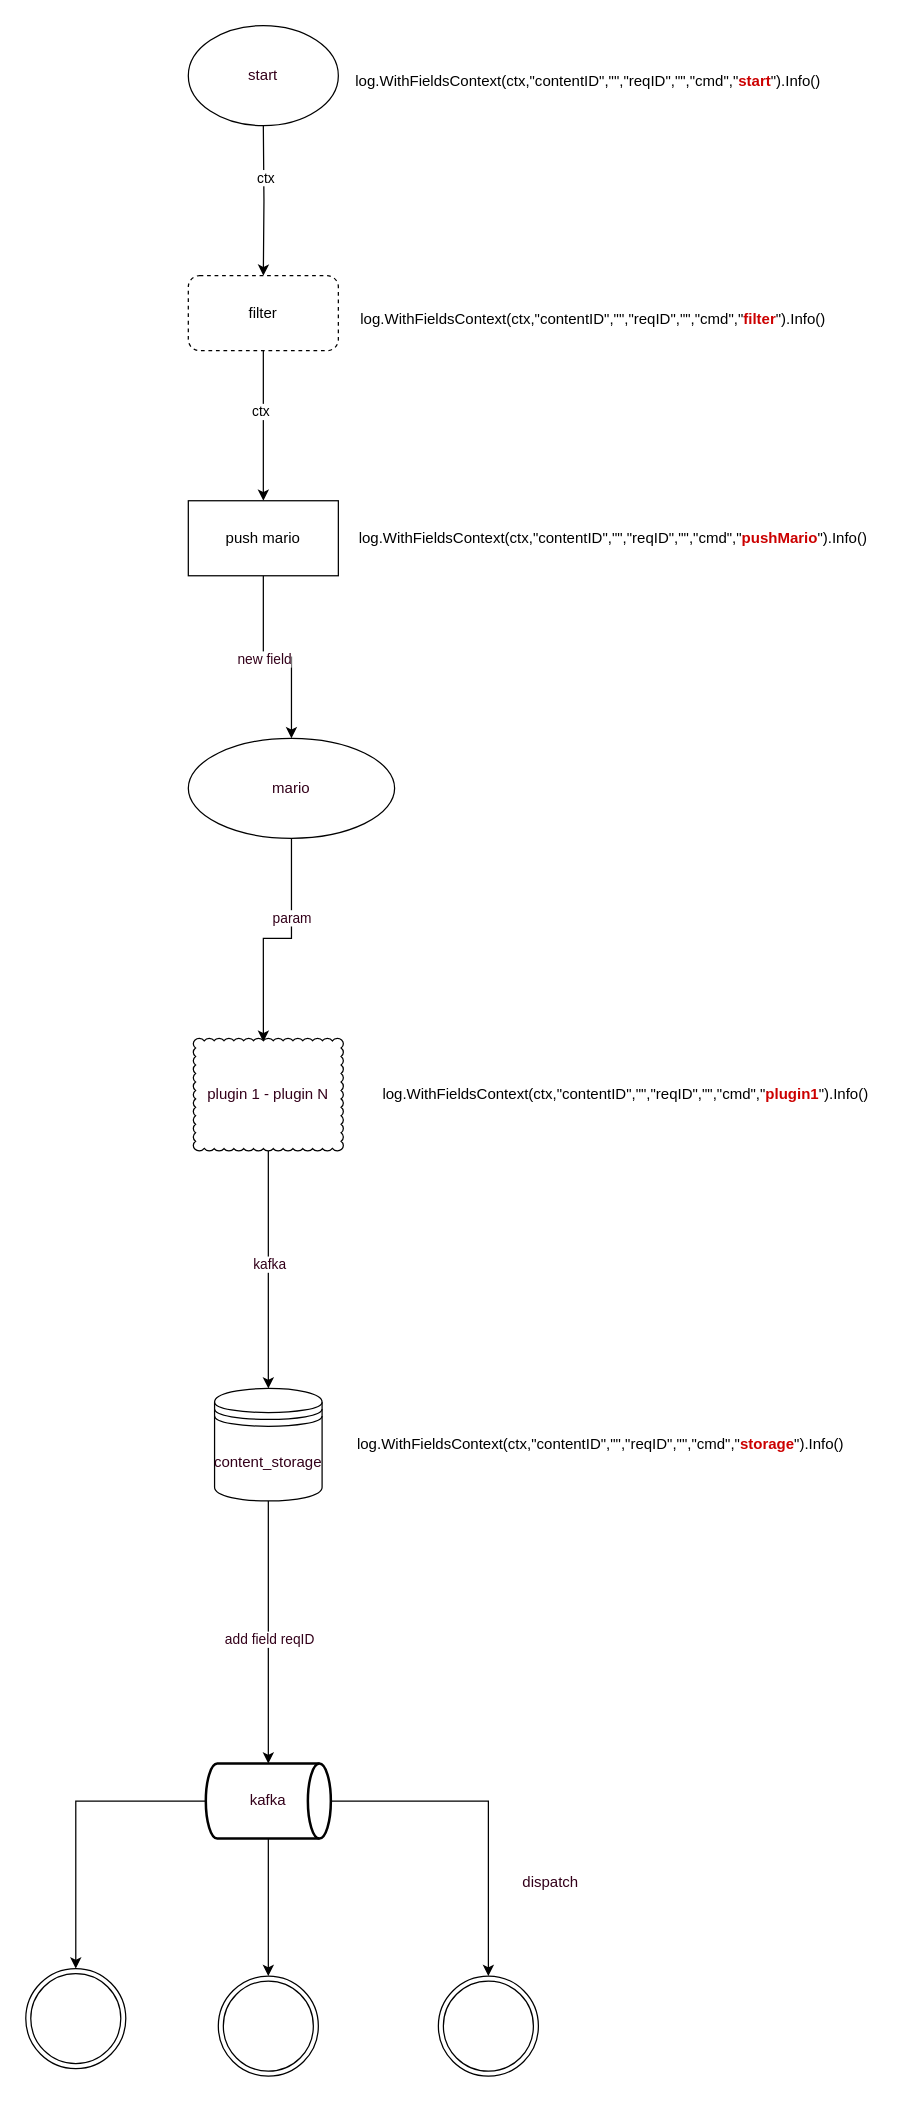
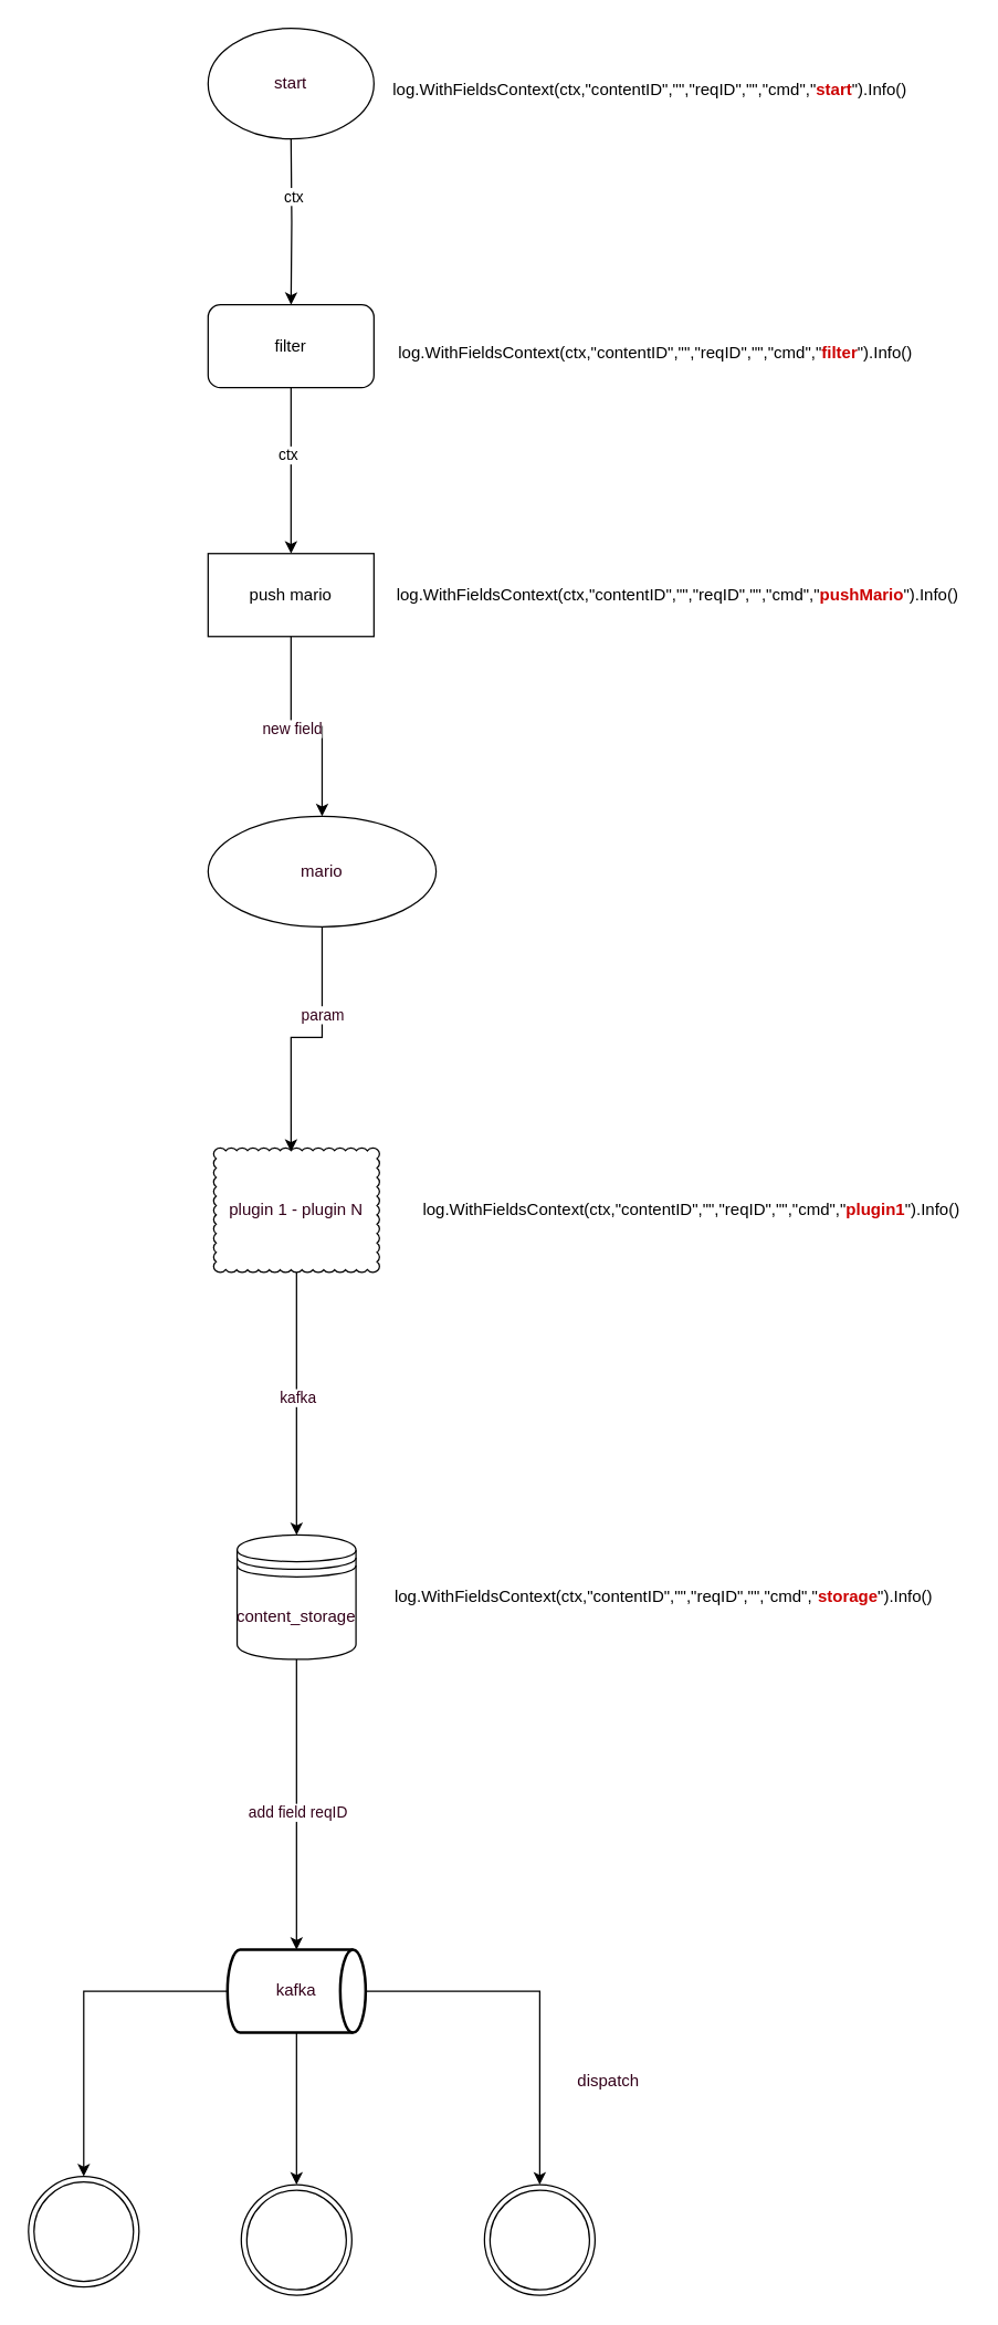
  <mxCell id="0" />
  <mxCell id="1" parent="0" />
  <mxCell id="2" style="edgeStyle=orthogonalEdgeStyle;rounded=0;orthogonalLoop=1;jettySize=auto;html=1;exitX=0.5;exitY=1;exitDx=0;exitDy=0;entryX=0.5;entryY=0;entryDx=0;entryDy=0;" edge="1" parent="1" target="7"><mxGeometry relative="1" as="geometry"><mxPoint x="210" y="100" as="sourcePoint" /></mxGeometry></mxCell>
  <mxCell id="3" value="ctx" style="edgeLabel;html=1;align=center;verticalAlign=middle;resizable=0;points=[];" vertex="1" connectable="0" parent="2"><mxGeometry x="-0.306" y="1" relative="1" as="geometry"><mxPoint as="offset" /></mxGeometry></mxCell>
  <mxCell id="4" value="log.WithFieldsContext(ctx,&quot;contentID&quot;,&quot;&quot;,&quot;reqID&quot;,&quot;&quot;,&quot;cmd&quot;,&quot;&lt;b&gt;&lt;font color=&quot;#cc0000&quot;&gt;start&lt;/font&gt;&lt;/b&gt;&quot;).Info()" style="text;html=1;strokeColor=none;fillColor=none;align=center;verticalAlign=middle;whiteSpace=wrap;rounded=0;" vertex="1" parent="1"><mxGeometry x="270" y="40" width="400" height="50" as="geometry" /></mxCell>
  <mxCell id="5" style="edgeStyle=orthogonalEdgeStyle;rounded=0;orthogonalLoop=1;jettySize=auto;html=1;exitX=0.5;exitY=1;exitDx=0;exitDy=0;" edge="1" parent="1" source="7" target="11"><mxGeometry relative="1" as="geometry" /></mxCell>
  <mxCell id="6" value="ctx" style="edgeLabel;html=1;align=center;verticalAlign=middle;resizable=0;points=[];" vertex="1" connectable="0" parent="5"><mxGeometry x="-0.206" y="-3" relative="1" as="geometry"><mxPoint as="offset" /></mxGeometry></mxCell>
- <mxCell id="7" value="filter" style="rounded=1;whiteSpace=wrap;html=1;dashed=1;" vertex="1" parent="1"><mxGeometry x="150" y="220" width="120" height="60" as="geometry" /></mxCell>
+ <mxCell id="7" value="filter" style="rounded=1;whiteSpace=wrap;html=1;" vertex="1" parent="1"><mxGeometry x="150" y="220" width="120" height="60" as="geometry" /></mxCell>
  <mxCell id="8" value="log.WithFieldsContext(ctx,&quot;contentID&quot;,&quot;&quot;,&quot;reqID&quot;,&quot;&quot;,&quot;cmd&quot;,&quot;&lt;font color=&quot;#cc0000&quot;&gt;&lt;b&gt;filter&lt;/b&gt;&lt;/font&gt;&quot;).Info()" style="text;html=1;strokeColor=none;fillColor=none;align=center;verticalAlign=middle;whiteSpace=wrap;rounded=0;" vertex="1" parent="1"><mxGeometry x="274" y="230" width="400" height="50" as="geometry" /></mxCell>
  <mxCell id="9" style="edgeStyle=orthogonalEdgeStyle;rounded=0;orthogonalLoop=1;jettySize=auto;html=1;exitX=0.5;exitY=1;exitDx=0;exitDy=0;fontColor=#CC0000;" edge="1" parent="1" source="11" target="15"><mxGeometry relative="1" as="geometry" /></mxCell>
  <mxCell id="10" value="new field" style="edgeLabel;html=1;align=center;verticalAlign=middle;resizable=0;points=[];fontColor=#33001A;" vertex="1" connectable="0" parent="9"><mxGeometry x="-0.151" y="-1" relative="1" as="geometry"><mxPoint as="offset" /></mxGeometry></mxCell>
  <mxCell id="11" value="push mario" style="whiteSpace=wrap;html=1;rounded=0;" vertex="1" parent="1"><mxGeometry x="150" y="400" width="120" height="60" as="geometry" /></mxCell>
  <mxCell id="12" value="log.WithFieldsContext(ctx,&quot;contentID&quot;,&quot;&quot;,&quot;reqID&quot;,&quot;&quot;,&quot;cmd&quot;,&quot;&lt;b&gt;&lt;font color=&quot;#cc0000&quot;&gt;pushMario&lt;/font&gt;&lt;/b&gt;&quot;).Info()" style="text;html=1;strokeColor=none;fillColor=none;align=center;verticalAlign=middle;whiteSpace=wrap;rounded=0;" vertex="1" parent="1"><mxGeometry x="290" y="405" width="400" height="50" as="geometry" /></mxCell>
  <mxCell id="13" style="edgeStyle=orthogonalEdgeStyle;rounded=0;orthogonalLoop=1;jettySize=auto;html=1;exitX=0.5;exitY=1;exitDx=0;exitDy=0;entryX=0.467;entryY=0.03;entryDx=0;entryDy=0;entryPerimeter=0;fontColor=#33001A;" edge="1" parent="1" source="15" target="18"><mxGeometry relative="1" as="geometry" /></mxCell>
  <mxCell id="14" value="param" style="edgeLabel;html=1;align=center;verticalAlign=middle;resizable=0;points=[];fontColor=#33001A;" vertex="1" connectable="0" parent="13"><mxGeometry x="-0.748" y="1" relative="1" as="geometry"><mxPoint x="-1" y="40" as="offset" /></mxGeometry></mxCell>
  <mxCell id="15" value="mario" style="ellipse;whiteSpace=wrap;html=1;fontColor=#33001A;" vertex="1" parent="1"><mxGeometry x="150" y="590" width="165" height="80" as="geometry" /></mxCell>
  <mxCell id="16" style="edgeStyle=orthogonalEdgeStyle;rounded=0;orthogonalLoop=1;jettySize=auto;html=1;fontColor=#33001A;" edge="1" parent="1" source="18" target="23"><mxGeometry relative="1" as="geometry" /></mxCell>
  <mxCell id="17" value="kafka" style="edgeLabel;html=1;align=center;verticalAlign=middle;resizable=0;points=[];fontColor=#33001A;" vertex="1" connectable="0" parent="16"><mxGeometry x="-0.688" y="-3" relative="1" as="geometry"><mxPoint x="3" y="60" as="offset" /></mxGeometry></mxCell>
  <mxCell id="18" value="plugin 1 - plugin N" style="whiteSpace=wrap;html=1;shape=mxgraph.basic.cloud_rect;fontColor=#33001A;" vertex="1" parent="1"><mxGeometry x="154" y="830" width="120" height="90" as="geometry" /></mxCell>
  <mxCell id="19" value="log.WithFieldsContext(ctx,&quot;contentID&quot;,&quot;&quot;,&quot;reqID&quot;,&quot;&quot;,&quot;cmd&quot;,&quot;&lt;b&gt;&lt;font color=&quot;#cc0000&quot;&gt;plugin1&lt;/font&gt;&lt;/b&gt;&quot;).Info()" style="text;html=1;strokeColor=none;fillColor=none;align=center;verticalAlign=middle;whiteSpace=wrap;rounded=0;" vertex="1" parent="1"><mxGeometry x="300" y="850" width="400" height="50" as="geometry" /></mxCell>
  <mxCell id="20" value="start" style="ellipse;whiteSpace=wrap;html=1;fontColor=#33001A;" vertex="1" parent="1"><mxGeometry x="150" y="20" width="120" height="80" as="geometry" /></mxCell>
  <mxCell id="21" style="edgeStyle=orthogonalEdgeStyle;rounded=0;orthogonalLoop=1;jettySize=auto;html=1;exitX=0.5;exitY=1;exitDx=0;exitDy=0;fontColor=#33001A;" edge="1" parent="1" source="23" target="28"><mxGeometry relative="1" as="geometry" /></mxCell>
  <mxCell id="22" value="add field reqID" style="edgeLabel;html=1;align=center;verticalAlign=middle;resizable=0;points=[];fontColor=#33001A;" vertex="1" connectable="0" parent="21"><mxGeometry x="-0.67" y="1" relative="1" as="geometry"><mxPoint x="-1" y="75" as="offset" /></mxGeometry></mxCell>
  <mxCell id="23" value="content_storage" style="shape=datastore;whiteSpace=wrap;html=1;fontColor=#33001A;" vertex="1" parent="1"><mxGeometry x="171" y="1110" width="86" height="90" as="geometry" /></mxCell>
  <mxCell id="24" value="log.WithFieldsContext(ctx,&quot;contentID&quot;,&quot;&quot;,&quot;reqID&quot;,&quot;&quot;,&quot;cmd&quot;,&quot;&lt;b&gt;&lt;font color=&quot;#cc0000&quot;&gt;storage&lt;/font&gt;&lt;/b&gt;&quot;).Info()" style="text;html=1;strokeColor=none;fillColor=none;align=center;verticalAlign=middle;whiteSpace=wrap;rounded=0;" vertex="1" parent="1"><mxGeometry x="280" y="1130" width="400" height="50" as="geometry" /></mxCell>
  <mxCell id="25" style="edgeStyle=orthogonalEdgeStyle;rounded=0;orthogonalLoop=1;jettySize=auto;html=1;exitX=0.5;exitY=1;exitDx=0;exitDy=0;exitPerimeter=0;entryX=0.5;entryY=0;entryDx=0;entryDy=0;fontColor=#CC0000;" edge="1" parent="1" source="28" target="30"><mxGeometry relative="1" as="geometry" /></mxCell>
  <mxCell id="26" style="edgeStyle=orthogonalEdgeStyle;rounded=0;orthogonalLoop=1;jettySize=auto;html=1;entryX=0.5;entryY=0;entryDx=0;entryDy=0;fontColor=#CC0000;" edge="1" parent="1" source="28" target="29"><mxGeometry relative="1" as="geometry" /></mxCell>
  <mxCell id="27" style="edgeStyle=orthogonalEdgeStyle;rounded=0;orthogonalLoop=1;jettySize=auto;html=1;entryX=0.5;entryY=0;entryDx=0;entryDy=0;fontColor=#CC0000;" edge="1" parent="1" source="28" target="31"><mxGeometry relative="1" as="geometry" /></mxCell>
  <mxCell id="28" value="kafka" style="strokeWidth=2;html=1;shape=mxgraph.flowchart.direct_data;whiteSpace=wrap;fontColor=#33001A;" vertex="1" parent="1"><mxGeometry x="164" y="1410" width="100" height="60" as="geometry" /></mxCell>
  <mxCell id="29" value="" style="ellipse;shape=doubleEllipse;whiteSpace=wrap;html=1;aspect=fixed;fontColor=#CC0000;" vertex="1" parent="1"><mxGeometry x="20" y="1574" width="80" height="80" as="geometry" /></mxCell>
  <mxCell id="30" value="" style="ellipse;shape=doubleEllipse;whiteSpace=wrap;html=1;aspect=fixed;fontColor=#CC0000;" vertex="1" parent="1"><mxGeometry x="174" y="1580" width="80" height="80" as="geometry" /></mxCell>
  <mxCell id="31" value="" style="ellipse;shape=doubleEllipse;whiteSpace=wrap;html=1;aspect=fixed;fontColor=#CC0000;" vertex="1" parent="1"><mxGeometry x="350" y="1580" width="80" height="80" as="geometry" /></mxCell>
  <mxCell id="32" value="dispatch" style="text;html=1;strokeColor=none;fillColor=none;align=center;verticalAlign=middle;whiteSpace=wrap;rounded=0;fontColor=#33001A;" vertex="1" parent="1"><mxGeometry x="410" y="1490" width="60" height="30" as="geometry" /></mxCell>
